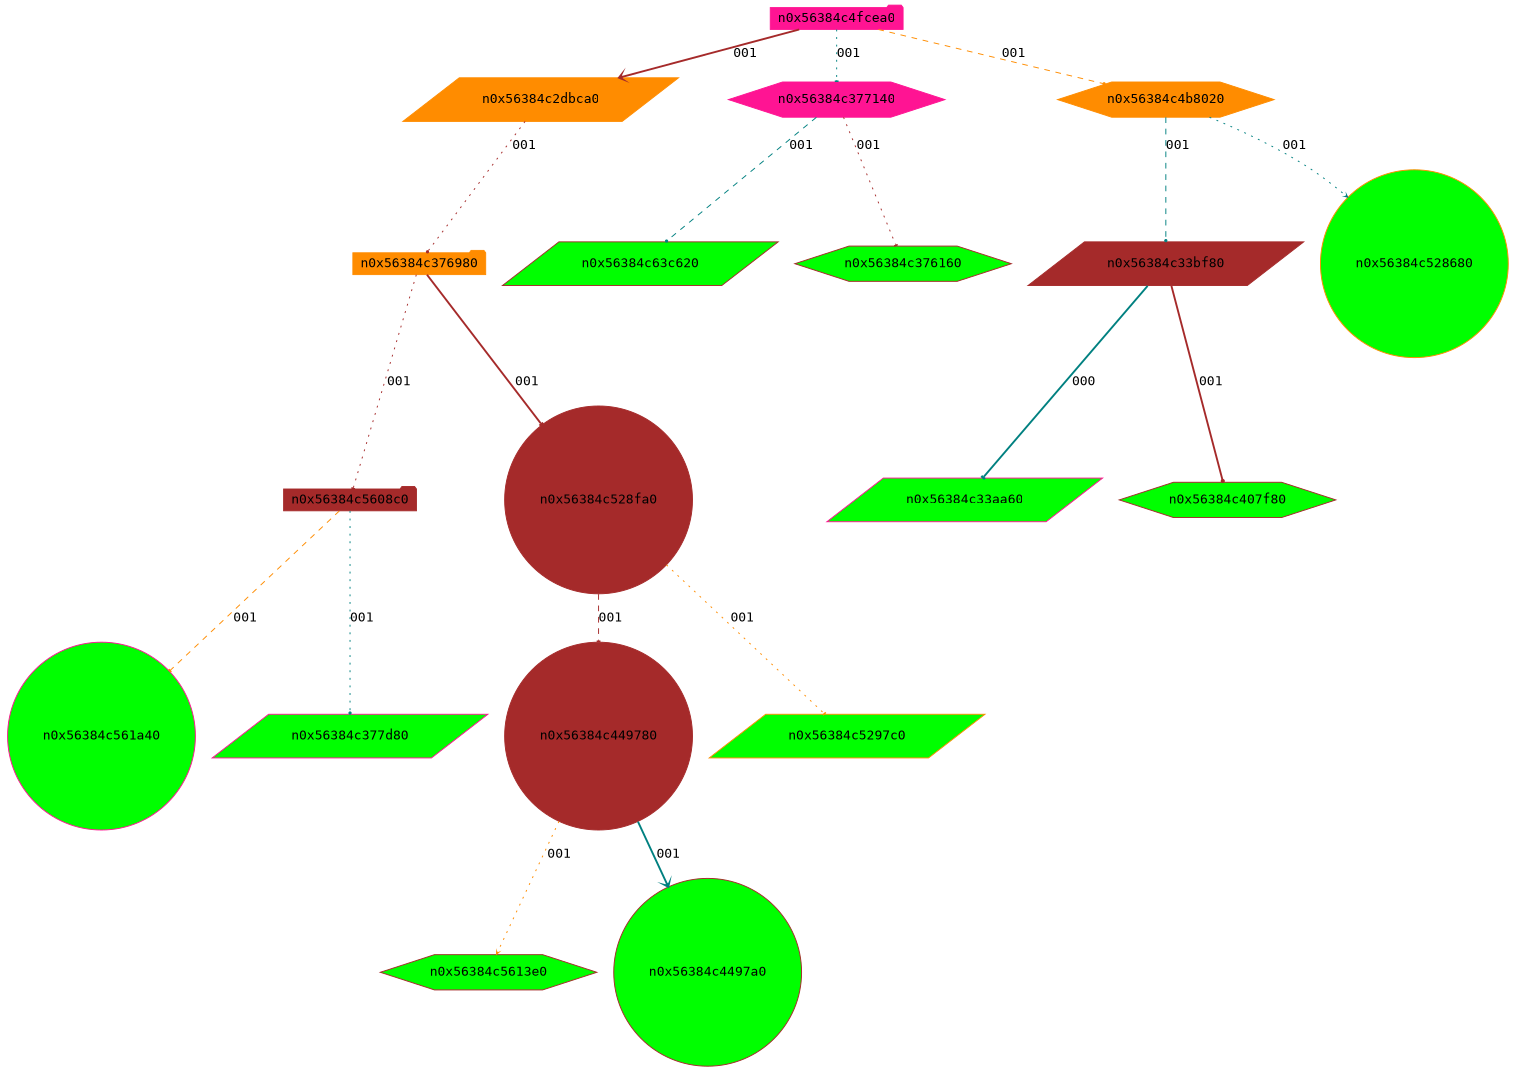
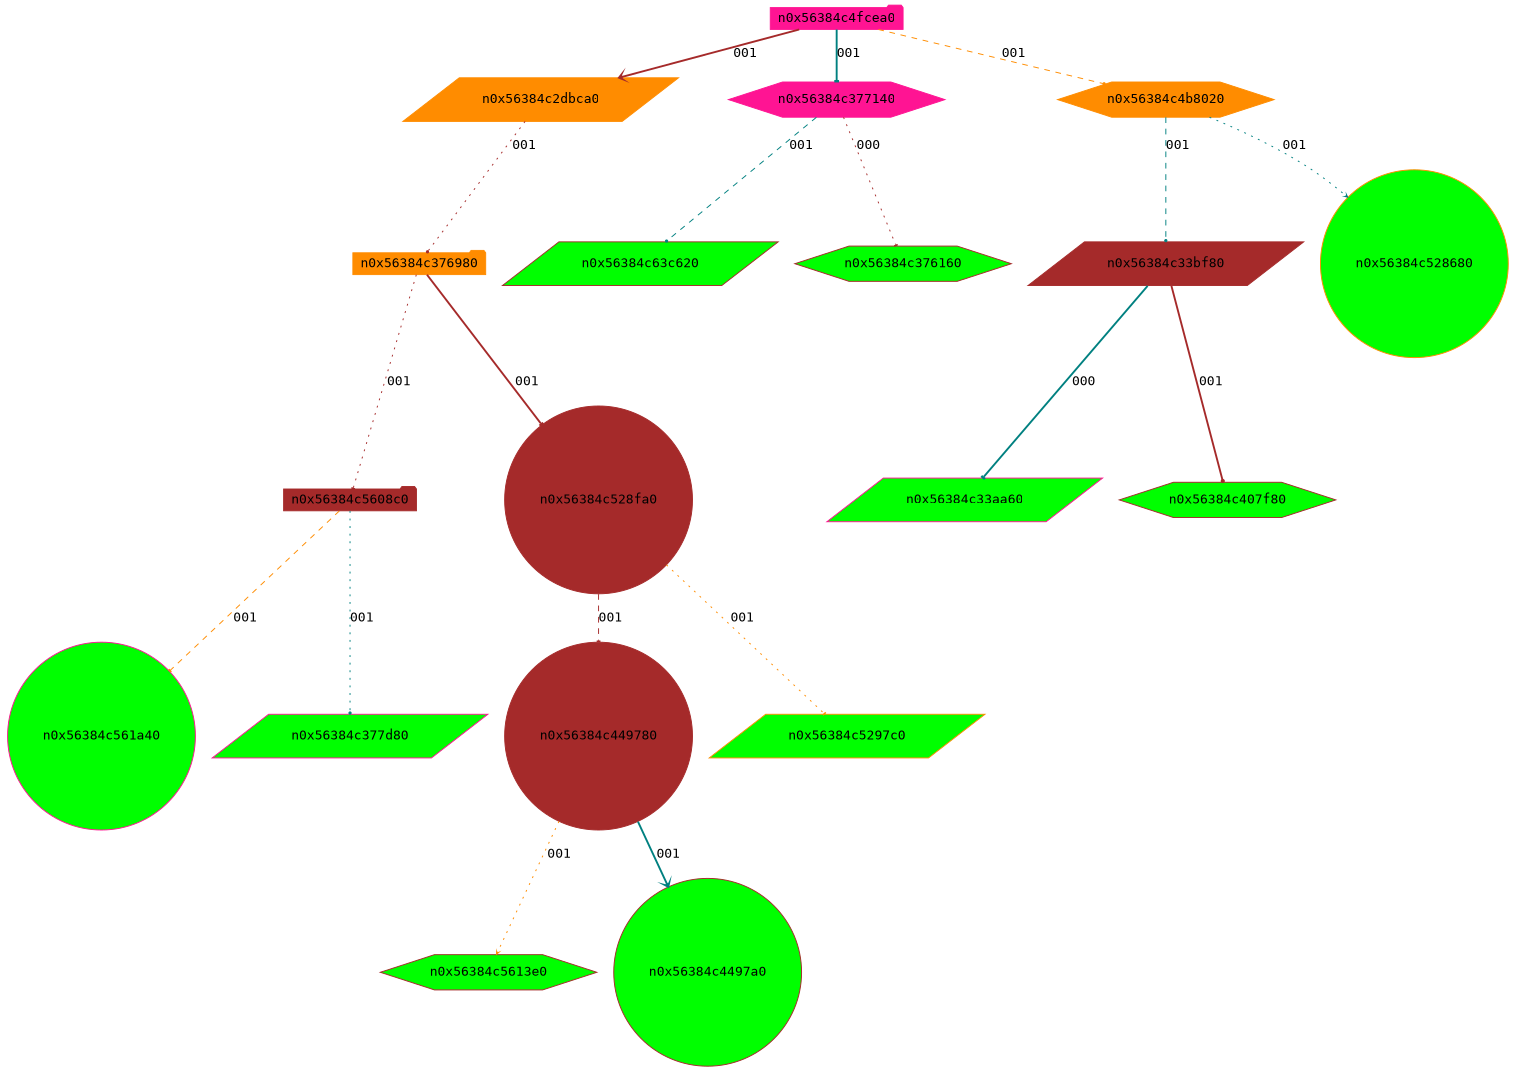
  digraph {
    fontname="DejaVu Sans Mono"
    node [color=brown fontname="DejaVu Sans Mono" shape=parallelogram style=filled fillcolor=green]
    edge [arrowhead=tee arrowsize=.3 color=brown fontname="DejaVu Sans Mono" style=dotted]
    n0x56384c2dbca0 [color=darkorange height=.1 width=.1 fillcolor=""]
    n0x56384c376980 [color=darkorange height=.1 shape=folder width=.1 fillcolor=""]
    n0x56384c5608c0 [height=.1 shape=folder width=.1 fillcolor=""]
    n0x56384c528fa0 [height=.1 shape=circle width=.1 fillcolor=""]
    n0x56384c4fcea0 [color=deeppink height=.1 shape=folder width=.1 fillcolor=""]
    n0x56384c377140 [color=deeppink height=.1 shape=hexagon width=.1 fillcolor=""]
    n0x56384c4b8020 [color=darkorange height=.1 shape=hexagon width=.1 fillcolor=""]
    n0x56384c561a40 [color=deeppink height=.1 shape=circle width=.1]
    n0x56384c377d80 [color=deeppink height=.1 width=.1]
    n0x56384c449780 [height=.1 shape=circle width=.1 fillcolor=""]
    n0x56384c5297c0 [color=darkorange height=.1 width=.1]
    n0x56384c63c620 [height=.1 width=.1]
    n0x56384c376160 [height=.1 shape=hexagon width=.1]
    n0x56384c33bf80 [height=.1 width=.1 fillcolor=""]
    n0x56384c528680 [color=darkorange height=.1 shape=circle width=.1]
    n0x56384c33aa60 [color=deeppink height=.1 width=.1]
    n0x56384c407f80 [height=.1 shape=hexagon width=.1]
    n0x56384c5613e0 [height=.1 shape=hexagon width=.1]
    n0x56384c4497a0 [height=.1 shape=circle width=.1]
    n0x56384c2dbca0 -> n0x56384c376980 [arrowhead=dot label=001]
    n0x56384c376980 -> n0x56384c5608c0 [label=001]
    n0x56384c376980 -> n0x56384c528fa0 [label=001 style=bold]
    n0x56384c5608c0 -> n0x56384c561a40 [color=darkorange label=001 style=dashed]
    n0x56384c5608c0 -> n0x56384c377d80 [arrowhead=dot color=teal label=001]
    n0x56384c528fa0 -> n0x56384c449780 [label=001 style=dashed]
    n0x56384c528fa0 -> n0x56384c5297c0 [color=darkorange label=001]
    n0x56384c4fcea0 -> n0x56384c2dbca0 [arrowhead=vee label=001 style=bold]
-   n0x56384c4fcea0 -> n0x56384c377140 [color=teal label=001]
+   n0x56384c4fcea0 -> n0x56384c377140 [color=teal label=001 style=bold]
    n0x56384c4fcea0 -> n0x56384c4b8020 [arrowhead=dot color=darkorange label=001 style=dashed]
    n0x56384c377140 -> n0x56384c63c620 [arrowhead=dot color=teal label=001 style=dashed]
-   n0x56384c377140 -> n0x56384c376160 [label=001]
+   n0x56384c377140 -> n0x56384c376160 [label=000]
    n0x56384c4b8020 -> n0x56384c33bf80 [arrowhead=dot color=teal label=001 style=dashed]
    n0x56384c4b8020 -> n0x56384c528680 [arrowhead=vee color=teal label=001]
    n0x56384c449780 -> n0x56384c5613e0 [arrowhead=vee color=darkorange label=001]
    n0x56384c449780 -> n0x56384c4497a0 [arrowhead=vee color=teal label=001 style=bold]
    n0x56384c33bf80 -> n0x56384c33aa60 [color=teal label=000 style=bold]
    n0x56384c33bf80 -> n0x56384c407f80 [arrowhead=dot label=001 style=bold]
  }
